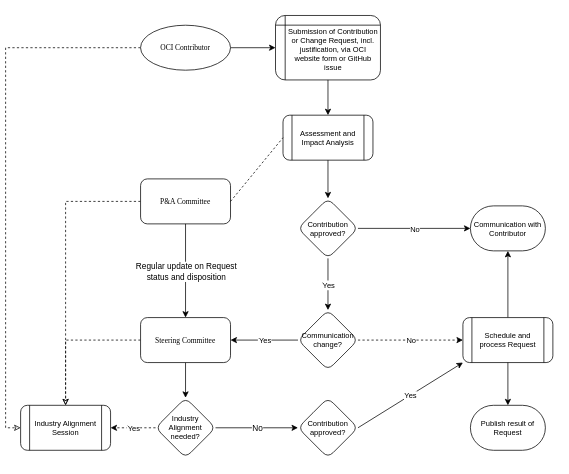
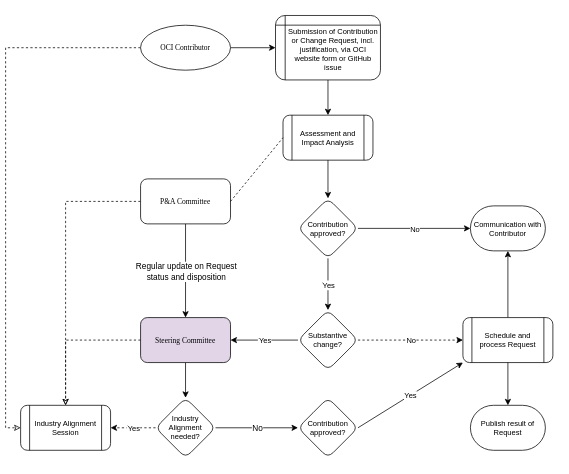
  <mxCell id="0" />
  <mxCell id="1" parent="0" />
  <mxCell id="2" style="edgeStyle=orthogonalEdgeStyle;rounded=0;orthogonalLoop=1;jettySize=auto;html=1;exitX=1;exitY=0.5;exitDx=0;exitDy=0;entryX=0;entryY=0.5;entryDx=0;entryDy=0;" parent="1" source="4" target="5" edge="1"><mxGeometry relative="1" as="geometry" /></mxCell>
  <mxCell id="3" style="edgeStyle=orthogonalEdgeStyle;rounded=0;orthogonalLoop=1;jettySize=auto;html=1;exitX=0;exitY=0.5;exitDx=0;exitDy=0;entryX=0;entryY=0.5;entryDx=0;entryDy=0;dashed=1;endArrow=classic;endFill=0;" parent="1" source="4" target="28" edge="1"><mxGeometry relative="1" as="geometry" /></mxCell>
  <mxCell id="4" value="&lt;font style=&quot;font-size: 10px&quot;&gt;OCI Contributor&lt;/font&gt;" style="ellipse;whiteSpace=wrap;html=1;shadow=0;labelBackgroundColor=none;strokeWidth=1;fontFamily=Verdana;fontSize=8;align=center;" parent="1" vertex="1"><mxGeometry x="180" y="33" width="120" height="60" as="geometry" /></mxCell>
  <mxCell id="5" value="Submission of Contribution or Change Request, incl. justification, via OCI website form or GitHub issue" style="shape=internalStorage;whiteSpace=wrap;html=1;backgroundOutline=1;rounded=1;shadow=0;fontSize=10;spacingLeft=14;spacingTop=4;dx=10;dy=10;" parent="1" vertex="1"><mxGeometry x="360" y="20" width="140" height="86" as="geometry" /></mxCell>
  <mxCell id="6" value="Assessment and Impact Analysis" style="shape=process;whiteSpace=wrap;html=1;backgroundOutline=1;rounded=1;shadow=0;fontSize=10;" parent="1" vertex="1"><mxGeometry x="370" y="153" width="120" height="60" as="geometry" /></mxCell>
  <mxCell id="7" style="edgeStyle=orthogonalEdgeStyle;rounded=0;orthogonalLoop=1;jettySize=auto;html=1;exitX=0;exitY=0.5;exitDx=0;exitDy=0;entryX=0.5;entryY=0;entryDx=0;entryDy=0;dashed=1;endArrow=classic;endFill=0;" parent="1" source="8" target="28" edge="1"><mxGeometry relative="1" as="geometry" /></mxCell>
  <mxCell id="8" value="&lt;font style=&quot;font-size: 10px&quot;&gt;P&amp;amp;A Committee&lt;/font&gt;" style="rounded=1;whiteSpace=wrap;html=1;shadow=0;labelBackgroundColor=none;strokeWidth=1;fontFamily=Verdana;fontSize=8;align=center;" parent="1" vertex="1"><mxGeometry x="180" y="238" width="120" height="60" as="geometry" /></mxCell>
  <mxCell id="9" value="" style="endArrow=classic;html=1;rounded=0;fontSize=10;exitX=0.5;exitY=1;exitDx=0;exitDy=0;entryX=0.5;entryY=0;entryDx=0;entryDy=0;" parent="1" source="5" target="6" edge="1"><mxGeometry width="50" height="50" relative="1" as="geometry"><mxPoint x="530" y="283" as="sourcePoint" /><mxPoint x="580" y="233" as="targetPoint" /></mxGeometry></mxCell>
  <mxCell id="10" value="" style="endArrow=none;html=1;rounded=0;fontSize=10;exitX=1;exitY=0.5;exitDx=0;exitDy=0;entryX=0;entryY=0.5;entryDx=0;entryDy=0;endFill=0;dashed=1;" parent="1" source="8" target="6" edge="1"><mxGeometry width="50" height="50" relative="1" as="geometry"><mxPoint x="530" y="234" as="sourcePoint" /><mxPoint x="580" y="184" as="targetPoint" /></mxGeometry></mxCell>
  <mxCell id="11" value="Contribution approved?" style="rhombus;whiteSpace=wrap;html=1;rounded=1;shadow=0;fontSize=10;" parent="1" vertex="1"><mxGeometry x="390" y="264" width="80" height="80" as="geometry" /></mxCell>
  <mxCell id="12" value="" style="endArrow=classic;html=1;rounded=0;fontSize=10;exitX=0.5;exitY=1;exitDx=0;exitDy=0;entryX=0.5;entryY=0;entryDx=0;entryDy=0;" parent="1" source="6" target="11" edge="1"><mxGeometry width="50" height="50" relative="1" as="geometry"><mxPoint x="410" y="364" as="sourcePoint" /><mxPoint x="460" y="314" as="targetPoint" /></mxGeometry></mxCell>
  <mxCell id="13" style="edgeStyle=orthogonalEdgeStyle;rounded=0;orthogonalLoop=1;jettySize=auto;html=1;exitX=0.5;exitY=0;exitDx=0;exitDy=0;entryX=0.5;entryY=1;entryDx=0;entryDy=0;entryPerimeter=0;" parent="1" source="14" target="17" edge="1"><mxGeometry relative="1" as="geometry" /></mxCell>
  <mxCell id="14" value="Schedule and process Request" style="shape=process;whiteSpace=wrap;html=1;backgroundOutline=1;rounded=1;shadow=0;fontSize=10;" parent="1" vertex="1"><mxGeometry x="610" y="423" width="120" height="60" as="geometry" /></mxCell>
  <mxCell id="15" value="" style="endArrow=classic;html=1;rounded=0;fontSize=10;exitX=1;exitY=0.5;exitDx=0;exitDy=0;entryX=0;entryY=0.5;entryDx=0;entryDy=0;entryPerimeter=0;" parent="1" source="11" target="17" edge="1"><mxGeometry relative="1" as="geometry"><mxPoint x="490" y="374" as="sourcePoint" /><mxPoint x="581" y="303" as="targetPoint" /></mxGeometry></mxCell>
  <mxCell id="16" value="No" style="edgeLabel;resizable=0;html=1;align=center;verticalAlign=middle;rounded=1;shadow=0;fontSize=10;" parent="15" connectable="0" vertex="1"><mxGeometry relative="1" as="geometry" /></mxCell>
  <mxCell id="17" value="Communication with Contributor" style="strokeWidth=1;html=1;shape=mxgraph.flowchart.terminator;whiteSpace=wrap;rounded=1;shadow=0;fontSize=10;" parent="1" vertex="1"><mxGeometry x="620" y="274" width="100" height="60" as="geometry" /></mxCell>
  <mxCell id="18" value="" style="endArrow=classic;html=1;rounded=0;fontSize=10;exitX=0.5;exitY=1;exitDx=0;exitDy=0;entryX=0.5;entryY=0;entryDx=0;entryDy=0;entryPerimeter=0;" parent="1" source="14" target="27" edge="1"><mxGeometry width="50" height="50" relative="1" as="geometry"><mxPoint x="681" y="374" as="sourcePoint" /><mxPoint x="670" y="373" as="targetPoint" /></mxGeometry></mxCell>
  <mxCell id="19" value="Yes" style="endArrow=classic;html=1;rounded=0;fontSize=10;exitX=0.5;exitY=1;exitDx=0;exitDy=0;entryX=0.5;entryY=0;entryDx=0;entryDy=0;" parent="1" source="11" target="24" edge="1"><mxGeometry relative="1" as="geometry"><mxPoint x="430" y="434" as="sourcePoint" /><mxPoint x="430" y="454" as="targetPoint" /></mxGeometry></mxCell>
  <mxCell id="20" value="Yes" style="edgeLabel;resizable=0;html=1;align=center;verticalAlign=middle;rounded=1;shadow=0;fontSize=10;strokeWidth=1;" parent="19" connectable="0" vertex="1"><mxGeometry relative="1" as="geometry" /></mxCell>
  <mxCell id="21" style="edgeStyle=orthogonalEdgeStyle;rounded=0;orthogonalLoop=1;jettySize=auto;html=1;exitX=0.5;exitY=1;exitDx=0;exitDy=0;entryX=0.5;entryY=0;entryDx=0;entryDy=0;" parent="1" source="23" target="31" edge="1"><mxGeometry relative="1" as="geometry" /></mxCell>
  <mxCell id="22" style="edgeStyle=orthogonalEdgeStyle;rounded=0;orthogonalLoop=1;jettySize=auto;html=1;exitX=0;exitY=0.5;exitDx=0;exitDy=0;entryX=0.5;entryY=0;entryDx=0;entryDy=0;dashed=1;endArrow=classic;endFill=0;" parent="1" source="23" target="28" edge="1"><mxGeometry relative="1" as="geometry" /></mxCell>
- <mxCell id="23" value="&lt;font style=&quot;font-size: 10px&quot;&gt;Steering Committee&lt;/font&gt;" style="rounded=1;whiteSpace=wrap;html=1;shadow=0;labelBackgroundColor=none;strokeWidth=1;fontFamily=Verdana;fontSize=8;align=center;" parent="1" vertex="1"><mxGeometry x="180" y="423" width="120" height="60" as="geometry" /></mxCell>
- <mxCell id="24" value="Communication change?" style="rhombus;whiteSpace=wrap;html=1;rounded=1;shadow=0;fontSize=10;" parent="1" vertex="1"><mxGeometry x="390" y="413" width="80" height="80" as="geometry" /></mxCell>
+ <mxCell id="23" value="&lt;font style=&quot;font-size: 10px&quot;&gt;Steering Committee&lt;/font&gt;" style="rounded=1;whiteSpace=wrap;html=1;shadow=0;labelBackgroundColor=none;strokeWidth=1;fontFamily=Verdana;fontSize=8;align=center;fillColor=#e1d5e7;" parent="1" vertex="1"><mxGeometry x="180" y="423" width="120" height="60" as="geometry" /></mxCell>
+ <mxCell id="24" value="Substantive change?" style="rhombus;whiteSpace=wrap;html=1;rounded=1;shadow=0;fontSize=10;" parent="1" vertex="1"><mxGeometry x="390" y="413" width="80" height="80" as="geometry" /></mxCell>
  <mxCell id="25" value="" style="endArrow=classic;html=1;rounded=0;fontSize=10;exitX=1;exitY=0.5;exitDx=0;exitDy=0;entryX=0;entryY=0.5;entryDx=0;entryDy=0;dashed=1;" parent="1" source="24" target="14" edge="1"><mxGeometry relative="1" as="geometry"><mxPoint x="480" y="314" as="sourcePoint" /><mxPoint x="450" y="533" as="targetPoint" /></mxGeometry></mxCell>
  <mxCell id="26" value="No" style="edgeLabel;resizable=0;html=1;align=center;verticalAlign=middle;rounded=1;shadow=0;fontSize=10;" parent="25" connectable="0" vertex="1"><mxGeometry relative="1" as="geometry" /></mxCell>
  <mxCell id="27" value="Publish result of Request" style="strokeWidth=1;html=1;shape=mxgraph.flowchart.terminator;whiteSpace=wrap;rounded=1;shadow=0;fontSize=10;" parent="1" vertex="1"><mxGeometry x="620" y="540" width="100" height="60" as="geometry" /></mxCell>
  <mxCell id="28" value="Industry Alignment Session" style="shape=process;whiteSpace=wrap;html=1;backgroundOutline=1;rounded=1;shadow=0;fontSize=10;" parent="1" vertex="1"><mxGeometry x="20" y="540" width="120" height="60" as="geometry" /></mxCell>
  <mxCell id="29" value="Yes" style="endArrow=classic;html=1;rounded=0;fontSize=10;exitX=0;exitY=0.5;exitDx=0;exitDy=0;entryX=1;entryY=0.5;entryDx=0;entryDy=0;" parent="1" source="24" target="23" edge="1"><mxGeometry relative="1" as="geometry"><mxPoint x="440" y="354" as="sourcePoint" /><mxPoint x="440" y="423" as="targetPoint" /></mxGeometry></mxCell>
  <mxCell id="30" value="Yes" style="edgeLabel;resizable=0;html=1;align=center;verticalAlign=middle;rounded=1;shadow=0;fontSize=10;strokeWidth=1;" parent="29" connectable="0" vertex="1"><mxGeometry relative="1" as="geometry" /></mxCell>
  <mxCell id="31" value="Industry Alignment needed?" style="rhombus;whiteSpace=wrap;html=1;rounded=1;shadow=0;fontSize=10;" parent="1" vertex="1"><mxGeometry x="200" y="530" width="80" height="80" as="geometry" /></mxCell>
  <mxCell id="32" value="Contribution approved?" style="rhombus;whiteSpace=wrap;html=1;rounded=1;shadow=0;fontSize=10;" parent="1" vertex="1"><mxGeometry x="390" y="530" width="80" height="80" as="geometry" /></mxCell>
  <mxCell id="33" value="N" style="endArrow=classic;html=1;rounded=0;exitX=1;exitY=0.5;exitDx=0;exitDy=0;entryX=0;entryY=0.5;entryDx=0;entryDy=0;" parent="1" source="31" target="32" edge="1"><mxGeometry relative="1" as="geometry"><mxPoint x="300" y="390" as="sourcePoint" /><mxPoint x="400" y="390" as="targetPoint" /></mxGeometry></mxCell>
  <mxCell id="34" value="No" style="edgeLabel;resizable=0;html=1;align=center;verticalAlign=middle;" parent="33" connectable="0" vertex="1"><mxGeometry relative="1" as="geometry" /></mxCell>
  <mxCell id="35" value="Yes" style="endArrow=classic;html=1;rounded=0;fontSize=10;exitX=0;exitY=0.5;exitDx=0;exitDy=0;entryX=1;entryY=0.5;entryDx=0;entryDy=0;dashed=1;" parent="1" source="31" target="28" edge="1"><mxGeometry relative="1" as="geometry"><mxPoint x="400" y="463" as="sourcePoint" /><mxPoint x="340" y="463" as="targetPoint" /></mxGeometry></mxCell>
  <mxCell id="36" value="Yes" style="edgeLabel;resizable=0;html=1;align=center;verticalAlign=middle;rounded=1;shadow=0;fontSize=10;strokeWidth=1;" parent="35" connectable="0" vertex="1"><mxGeometry relative="1" as="geometry" /></mxCell>
  <mxCell id="37" value="" style="endArrow=classic;html=1;rounded=0;exitX=0.5;exitY=1;exitDx=0;exitDy=0;entryX=0.5;entryY=0;entryDx=0;entryDy=0;" parent="1" source="8" target="23" edge="1"><mxGeometry relative="1" as="geometry"><mxPoint x="330" y="470" as="sourcePoint" /><mxPoint x="430" y="470" as="targetPoint" /></mxGeometry></mxCell>
  <mxCell id="38" value="Regular update on Request&lt;br&gt;status and disposition" style="edgeLabel;resizable=0;html=1;align=center;verticalAlign=middle;" parent="37" connectable="0" vertex="1"><mxGeometry relative="1" as="geometry" /></mxCell>
  <mxCell id="39" value="Yes" style="endArrow=classic;html=1;rounded=0;fontSize=10;exitX=1;exitY=0.5;exitDx=0;exitDy=0;entryX=0;entryY=1;entryDx=0;entryDy=0;" parent="1" source="32" target="14" edge="1"><mxGeometry relative="1" as="geometry"><mxPoint x="400" y="463" as="sourcePoint" /><mxPoint x="310" y="463" as="targetPoint" /></mxGeometry></mxCell>
  <mxCell id="40" value="Yes" style="edgeLabel;resizable=0;html=1;align=center;verticalAlign=middle;rounded=1;shadow=0;fontSize=10;strokeWidth=1;" parent="39" connectable="0" vertex="1"><mxGeometry relative="1" as="geometry" /></mxCell>
